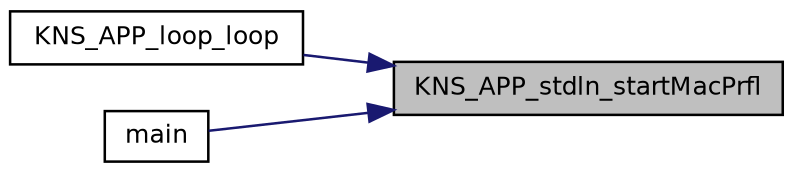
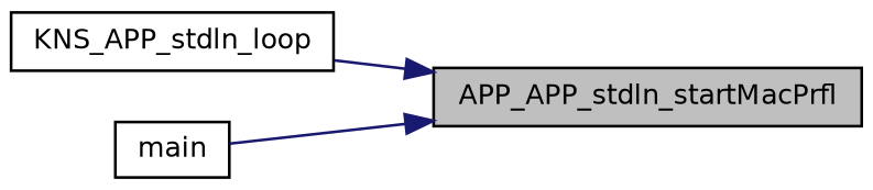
  digraph {
    rankdir=RL
    node [color=black fillcolor=white fontname=Helvetica fontsize=10 shape=record style=filled]
    edge [color=midnightblue dir=back fontname=Helvetica fontsize=10 labelfontname=Helvetica labelfontsize=10 style=solid]
-   n1 [fillcolor=grey75 fontcolor=black height=0.2 label=KNS_APP_stdln_startMacPrfl width=0.4]
-   n2 [height=0.2 label=KNS_APP_loop_loop width=0.4]
+   n1 [fillcolor=grey75 fontcolor=black height=0.2 label=APP_APP_stdln_startMacPrfl width=0.4]
+   n2 [height=0.2 label=KNS_APP_stdln_loop width=0.4]
    n3 [height=0.2 label=main width=0.4]
    n1 -> n2
    n1 -> n3
  }
